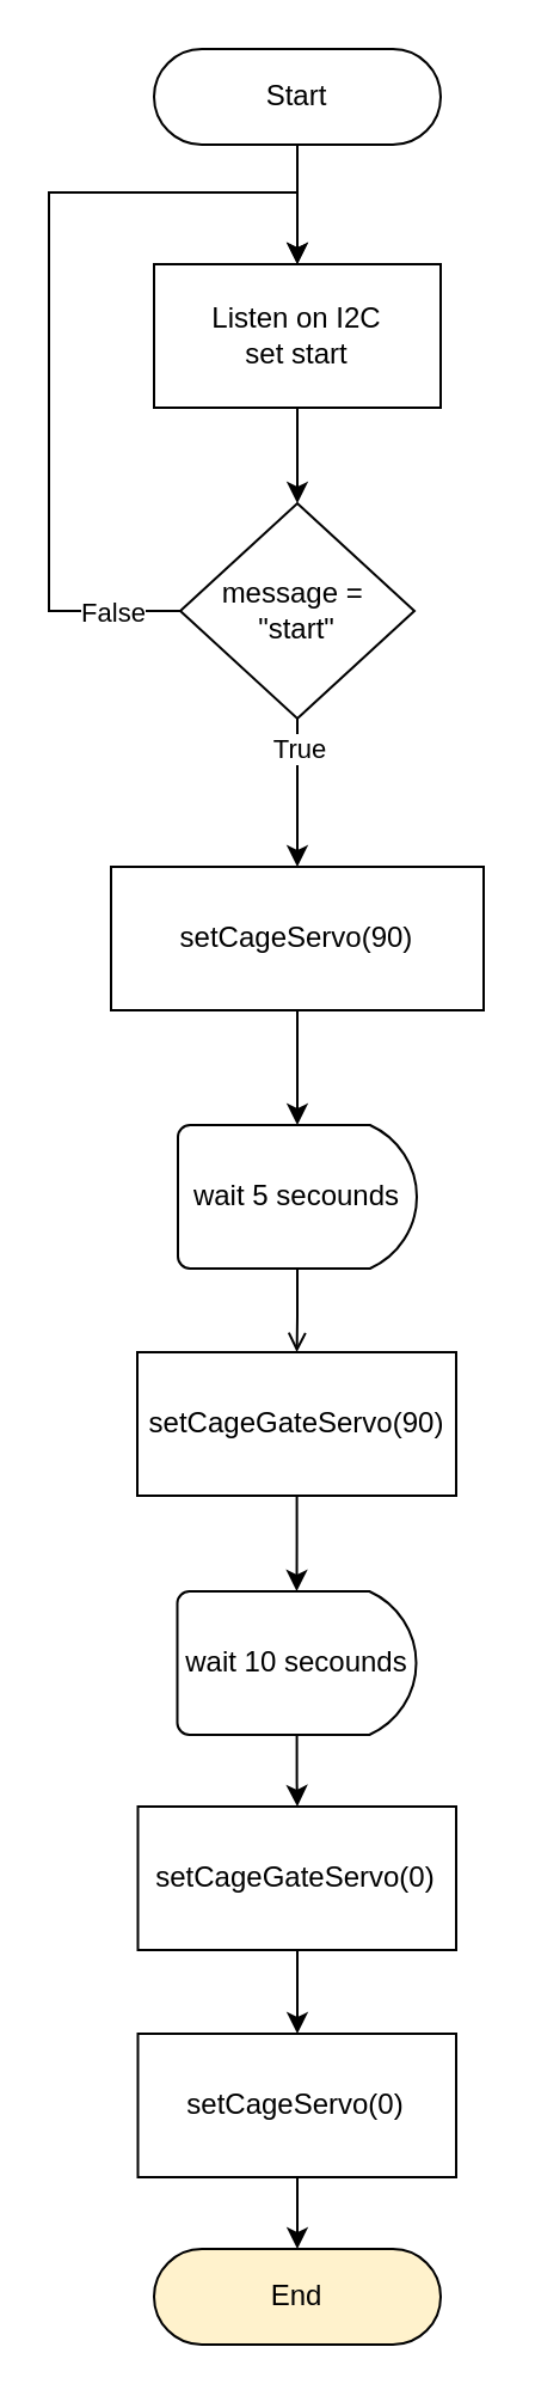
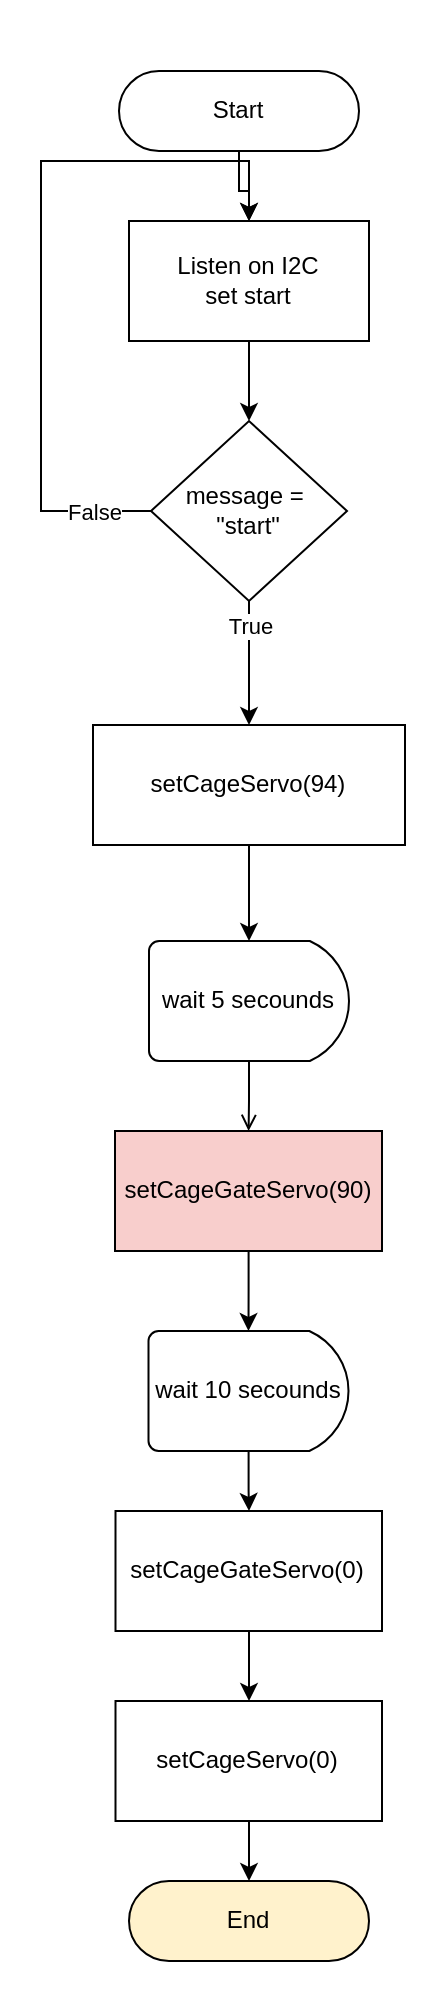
  <mxCell id="0" />
  <mxCell id="1" parent="0" />
  <mxCell id="2" value="" style="edgeStyle=orthogonalEdgeStyle;rounded=0;orthogonalLoop=1;jettySize=auto;html=1;" parent="1" source="3" target="5" edge="1"><mxGeometry relative="1" as="geometry" /></mxCell>
- <mxCell id="3" value="Start" style="rounded=1;whiteSpace=wrap;html=1;fontSize=12;glass=0;strokeWidth=1;shadow=0;arcSize=50;" parent="1" vertex="1"><mxGeometry x="64" y="20" width="120" height="40" as="geometry" /></mxCell>
+ <mxCell id="3" value="Start" style="rounded=1;whiteSpace=wrap;html=1;fontSize=12;glass=0;strokeWidth=1;shadow=0;arcSize=50;" parent="1" vertex="1"><mxGeometry x="59" y="35" width="120" height="40" as="geometry" /></mxCell>
  <mxCell id="4" value="" style="edgeStyle=orthogonalEdgeStyle;rounded=0;orthogonalLoop=1;jettySize=auto;html=1;entryX=0.5;entryY=0;entryDx=0;entryDy=0;" parent="1" source="5" target="10" edge="1"><mxGeometry relative="1" as="geometry"><mxPoint x="124" y="195" as="targetPoint" /></mxGeometry></mxCell>
  <mxCell id="5" value="Listen on I2C&lt;br&gt;set start" style="whiteSpace=wrap;html=1;rounded=1;glass=0;strokeWidth=1;shadow=0;arcSize=0;" parent="1" vertex="1"><mxGeometry x="64" y="110" width="120" height="60" as="geometry" /></mxCell>
  <mxCell id="6" style="edgeStyle=orthogonalEdgeStyle;rounded=0;orthogonalLoop=1;jettySize=auto;html=1;entryX=0.5;entryY=0;entryDx=0;entryDy=0;" parent="1" source="10" target="5" edge="1"><mxGeometry relative="1" as="geometry"><mxPoint x="-3" y="255" as="targetPoint" /><Array as="points"><mxPoint x="20" y="255" /><mxPoint x="20" y="80" /><mxPoint x="124" y="80" /></Array></mxGeometry></mxCell>
  <mxCell id="7" value="False" style="edgeLabel;html=1;align=center;verticalAlign=middle;resizable=0;points=[];" parent="6" vertex="1" connectable="0"><mxGeometry x="-0.625" y="2" relative="1" as="geometry"><mxPoint x="28" y="13" as="offset" /></mxGeometry></mxCell>
  <mxCell id="8" value="" style="edgeStyle=orthogonalEdgeStyle;rounded=0;orthogonalLoop=1;jettySize=auto;html=1;" parent="1" source="10" target="12" edge="1"><mxGeometry relative="1" as="geometry" /></mxCell>
  <mxCell id="9" value="True" style="edgeLabel;html=1;align=center;verticalAlign=middle;resizable=0;points=[];" parent="8" vertex="1" connectable="0"><mxGeometry x="-0.673" y="-1" relative="1" as="geometry"><mxPoint x="1" y="2" as="offset" /></mxGeometry></mxCell>
  <mxCell id="10" value="message =&amp;nbsp;&lt;br style=&quot;border-color: var(--border-color);&quot;&gt;&quot;start&quot;" style="rhombus;whiteSpace=wrap;html=1;rounded=1;glass=0;strokeWidth=1;shadow=0;arcSize=0;" parent="1" vertex="1"><mxGeometry x="75" y="210" width="98" height="90" as="geometry" /></mxCell>
  <mxCell id="11" value="" style="edgeStyle=orthogonalEdgeStyle;rounded=0;orthogonalLoop=1;jettySize=auto;html=1;" parent="1" source="12" target="20" edge="1"><mxGeometry relative="1" as="geometry" /></mxCell>
- <mxCell id="12" value="setCageServo(90)" style="rounded=0;whiteSpace=wrap;html=1;" parent="1" vertex="1"><mxGeometry x="46" y="362" width="156" height="60" as="geometry" /></mxCell>
+ <mxCell id="12" value="setCageServo(94)" style="rounded=0;whiteSpace=wrap;html=1;" parent="1" vertex="1"><mxGeometry x="46" y="362" width="156" height="60" as="geometry" /></mxCell>
  <mxCell id="13" value="" style="edgeStyle=orthogonalEdgeStyle;rounded=0;orthogonalLoop=1;jettySize=auto;html=1;" parent="1" source="14" target="18" edge="1"><mxGeometry relative="1" as="geometry" /></mxCell>
  <mxCell id="14" value="wait 10 secounds" style="strokeWidth=1;html=1;shape=mxgraph.flowchart.delay;whiteSpace=wrap;" parent="1" vertex="1"><mxGeometry x="73.75" y="665" width="100" height="60" as="geometry" /></mxCell>
- <mxCell id="15" value="setCageGateServo(90)" style="rounded=0;whiteSpace=wrap;html=1;" parent="1" vertex="1"><mxGeometry x="57" y="565" width="133.5" height="60" as="geometry" /></mxCell>
+ <mxCell id="15" value="setCageGateServo(90)" style="rounded=0;whiteSpace=wrap;html=1;fillColor=#f8cecc;" parent="1" vertex="1"><mxGeometry x="57" y="565" width="133.5" height="60" as="geometry" /></mxCell>
  <mxCell id="16" style="edgeStyle=orthogonalEdgeStyle;rounded=0;orthogonalLoop=1;jettySize=auto;html=1;entryX=0.5;entryY=0;entryDx=0;entryDy=0;entryPerimeter=0;" parent="1" source="15" target="14" edge="1"><mxGeometry relative="1" as="geometry" /></mxCell>
  <mxCell id="17" value="" style="edgeStyle=orthogonalEdgeStyle;rounded=0;orthogonalLoop=1;jettySize=auto;html=1;" parent="1" source="18" target="23" edge="1"><mxGeometry relative="1" as="geometry" /></mxCell>
  <mxCell id="18" value="setCageGateServo(0)" style="rounded=0;whiteSpace=wrap;html=1;" parent="1" vertex="1"><mxGeometry x="57.25" y="755" width="133.25" height="60" as="geometry" /></mxCell>
  <mxCell id="19" value="" style="edgeStyle=orthogonalEdgeStyle;rounded=0;orthogonalLoop=1;jettySize=auto;html=1;endArrow=open;" parent="1" source="20" target="15" edge="1"><mxGeometry relative="1" as="geometry" /></mxCell>
  <mxCell id="20" value="wait 5 secounds" style="strokeWidth=1;html=1;shape=mxgraph.flowchart.delay;whiteSpace=wrap;" parent="1" vertex="1"><mxGeometry x="74" y="470" width="100" height="60" as="geometry" /></mxCell>
  <mxCell id="21" value="End" style="rounded=1;whiteSpace=wrap;html=1;fontSize=12;glass=0;strokeWidth=1;shadow=0;arcSize=50;fillColor=#fff2cc;" parent="1" vertex="1"><mxGeometry x="64" y="940" width="120" height="40" as="geometry" /></mxCell>
  <mxCell id="22" value="" style="edgeStyle=orthogonalEdgeStyle;rounded=0;orthogonalLoop=1;jettySize=auto;html=1;" parent="1" source="23" target="21" edge="1"><mxGeometry relative="1" as="geometry" /></mxCell>
  <mxCell id="23" value="setCageServo(0)" style="rounded=0;whiteSpace=wrap;html=1;" parent="1" vertex="1"><mxGeometry x="57.25" y="850" width="133.25" height="60" as="geometry" /></mxCell>
